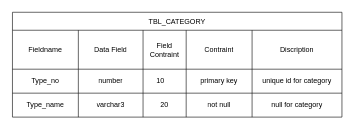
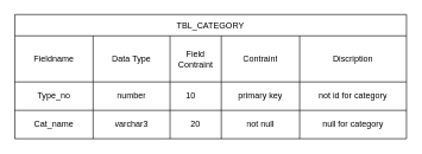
  <mxCell id="0" />
  <mxCell id="1" parent="0" />
  <mxCell id="2" value="TBL_CATEGORY" style="shape=table;startSize=30;container=1;collapsible=0;childLayout=tableLayout;" vertex="1" parent="1"><mxGeometry x="20" y="20" width="550" height="175" as="geometry" /></mxCell>
  <mxCell id="3" value="" style="shape=tableRow;horizontal=0;startSize=0;swimlaneHead=0;swimlaneBody=0;strokeColor=inherit;top=0;left=0;bottom=0;right=0;collapsible=0;dropTarget=0;fillColor=none;points=[[0,0.5],[1,0.5]];portConstraint=eastwest;" vertex="1" parent="2"><mxGeometry y="30" width="550" height="65" as="geometry" /></mxCell>
  <mxCell id="4" value="Fieldname" style="shape=partialRectangle;html=1;whiteSpace=wrap;connectable=0;strokeColor=inherit;overflow=hidden;fillColor=none;top=0;left=0;bottom=0;right=0;pointerEvents=1;" vertex="1" parent="3"><mxGeometry width="110" height="65" as="geometry"><mxRectangle width="110" height="65" as="alternateBounds" /></mxGeometry></mxCell>
- <mxCell id="5" value="Data Field" style="shape=partialRectangle;html=1;whiteSpace=wrap;connectable=0;strokeColor=inherit;overflow=hidden;fillColor=none;top=0;left=0;bottom=0;right=0;pointerEvents=1;" vertex="1" parent="3"><mxGeometry x="110" width="108" height="65" as="geometry"><mxRectangle width="108" height="65" as="alternateBounds" /></mxGeometry></mxCell>
+ <mxCell id="5" value="Data Type" style="shape=partialRectangle;html=1;whiteSpace=wrap;connectable=0;strokeColor=inherit;overflow=hidden;fillColor=none;top=0;left=0;bottom=0;right=0;pointerEvents=1;" vertex="1" parent="3"><mxGeometry x="110" width="108" height="65" as="geometry"><mxRectangle width="108" height="65" as="alternateBounds" /></mxGeometry></mxCell>
  <mxCell id="6" value="Field Contraint" style="shape=partialRectangle;html=1;whiteSpace=wrap;connectable=0;strokeColor=inherit;overflow=hidden;fillColor=none;top=0;left=0;bottom=0;right=0;pointerEvents=1;" vertex="1" parent="3"><mxGeometry x="218" width="72" height="65" as="geometry"><mxRectangle width="72" height="65" as="alternateBounds" /></mxGeometry></mxCell>
  <mxCell id="7" value="Contraint" style="shape=partialRectangle;html=1;whiteSpace=wrap;connectable=0;strokeColor=inherit;overflow=hidden;fillColor=none;top=0;left=0;bottom=0;right=0;pointerEvents=1;" vertex="1" parent="3"><mxGeometry x="290" width="110" height="65" as="geometry"><mxRectangle width="110" height="65" as="alternateBounds" /></mxGeometry></mxCell>
  <mxCell id="8" value="Discription" style="shape=partialRectangle;html=1;whiteSpace=wrap;connectable=0;strokeColor=inherit;overflow=hidden;fillColor=none;top=0;left=0;bottom=0;right=0;pointerEvents=1;" vertex="1" parent="3"><mxGeometry x="400" width="150" height="65" as="geometry"><mxRectangle width="150" height="65" as="alternateBounds" /></mxGeometry></mxCell>
  <mxCell id="9" value="" style="shape=tableRow;horizontal=0;startSize=0;swimlaneHead=0;swimlaneBody=0;strokeColor=inherit;top=0;left=0;bottom=0;right=0;collapsible=0;dropTarget=0;fillColor=none;points=[[0,0.5],[1,0.5]];portConstraint=eastwest;" vertex="1" parent="2"><mxGeometry y="95" width="550" height="40" as="geometry" /></mxCell>
  <mxCell id="10" value="Type_no" style="shape=partialRectangle;html=1;whiteSpace=wrap;connectable=0;strokeColor=inherit;overflow=hidden;fillColor=none;top=0;left=0;bottom=0;right=0;pointerEvents=1;" vertex="1" parent="9"><mxGeometry width="110" height="40" as="geometry"><mxRectangle width="110" height="40" as="alternateBounds" /></mxGeometry></mxCell>
  <mxCell id="11" value="number" style="shape=partialRectangle;html=1;whiteSpace=wrap;connectable=0;strokeColor=inherit;overflow=hidden;fillColor=none;top=0;left=0;bottom=0;right=0;pointerEvents=1;" vertex="1" parent="9"><mxGeometry x="110" width="108" height="40" as="geometry"><mxRectangle width="108" height="40" as="alternateBounds" /></mxGeometry></mxCell>
  <mxCell id="12" value="10&lt;span style=&quot;white-space: pre;&quot;&gt;&#09;&lt;/span&gt;" style="shape=partialRectangle;html=1;whiteSpace=wrap;connectable=0;strokeColor=inherit;overflow=hidden;fillColor=none;top=0;left=0;bottom=0;right=0;pointerEvents=1;" vertex="1" parent="9"><mxGeometry x="218" width="72" height="40" as="geometry"><mxRectangle width="72" height="40" as="alternateBounds" /></mxGeometry></mxCell>
  <mxCell id="13" value="primary key" style="shape=partialRectangle;html=1;whiteSpace=wrap;connectable=0;strokeColor=inherit;overflow=hidden;fillColor=none;top=0;left=0;bottom=0;right=0;pointerEvents=1;" vertex="1" parent="9"><mxGeometry x="290" width="110" height="40" as="geometry"><mxRectangle width="110" height="40" as="alternateBounds" /></mxGeometry></mxCell>
- <mxCell id="14" value="unique id for category" style="shape=partialRectangle;html=1;whiteSpace=wrap;connectable=0;strokeColor=inherit;overflow=hidden;fillColor=none;top=0;left=0;bottom=0;right=0;pointerEvents=1;" vertex="1" parent="9"><mxGeometry x="400" width="150" height="40" as="geometry"><mxRectangle width="150" height="40" as="alternateBounds" /></mxGeometry></mxCell>
+ <mxCell id="14" value="not id for category" style="shape=partialRectangle;html=1;whiteSpace=wrap;connectable=0;strokeColor=inherit;overflow=hidden;fillColor=none;top=0;left=0;bottom=0;right=0;pointerEvents=1;" vertex="1" parent="9"><mxGeometry x="400" width="150" height="40" as="geometry"><mxRectangle width="150" height="40" as="alternateBounds" /></mxGeometry></mxCell>
  <mxCell id="15" value="" style="shape=tableRow;horizontal=0;startSize=0;swimlaneHead=0;swimlaneBody=0;strokeColor=inherit;top=0;left=0;bottom=0;right=0;collapsible=0;dropTarget=0;fillColor=none;points=[[0,0.5],[1,0.5]];portConstraint=eastwest;" vertex="1" parent="2"><mxGeometry y="135" width="550" height="40" as="geometry" /></mxCell>
- <mxCell id="16" value="Type_name" style="shape=partialRectangle;html=1;whiteSpace=wrap;connectable=0;strokeColor=inherit;overflow=hidden;fillColor=none;top=0;left=0;bottom=0;right=0;pointerEvents=1;" vertex="1" parent="15"><mxGeometry width="110" height="40" as="geometry"><mxRectangle width="110" height="40" as="alternateBounds" /></mxGeometry></mxCell>
+ <mxCell id="16" value="Cat_name" style="shape=partialRectangle;html=1;whiteSpace=wrap;connectable=0;strokeColor=inherit;overflow=hidden;fillColor=none;top=0;left=0;bottom=0;right=0;pointerEvents=1;" vertex="1" parent="15"><mxGeometry width="110" height="40" as="geometry"><mxRectangle width="110" height="40" as="alternateBounds" /></mxGeometry></mxCell>
  <mxCell id="17" value="varchar3" style="shape=partialRectangle;html=1;whiteSpace=wrap;connectable=0;strokeColor=inherit;overflow=hidden;fillColor=none;top=0;left=0;bottom=0;right=0;pointerEvents=1;" vertex="1" parent="15"><mxGeometry x="110" width="108" height="40" as="geometry"><mxRectangle width="108" height="40" as="alternateBounds" /></mxGeometry></mxCell>
  <mxCell id="18" value="20" style="shape=partialRectangle;html=1;whiteSpace=wrap;connectable=0;strokeColor=inherit;overflow=hidden;fillColor=none;top=0;left=0;bottom=0;right=0;pointerEvents=1;" vertex="1" parent="15"><mxGeometry x="218" width="72" height="40" as="geometry"><mxRectangle width="72" height="40" as="alternateBounds" /></mxGeometry></mxCell>
  <mxCell id="19" value="not null" style="shape=partialRectangle;html=1;whiteSpace=wrap;connectable=0;strokeColor=inherit;overflow=hidden;fillColor=none;top=0;left=0;bottom=0;right=0;pointerEvents=1;" vertex="1" parent="15"><mxGeometry x="290" width="110" height="40" as="geometry"><mxRectangle width="110" height="40" as="alternateBounds" /></mxGeometry></mxCell>
  <mxCell id="20" value="null for category" style="shape=partialRectangle;html=1;whiteSpace=wrap;connectable=0;strokeColor=inherit;overflow=hidden;fillColor=none;top=0;left=0;bottom=0;right=0;pointerEvents=1;" vertex="1" parent="15"><mxGeometry x="400" width="150" height="40" as="geometry"><mxRectangle width="150" height="40" as="alternateBounds" /></mxGeometry></mxCell>
